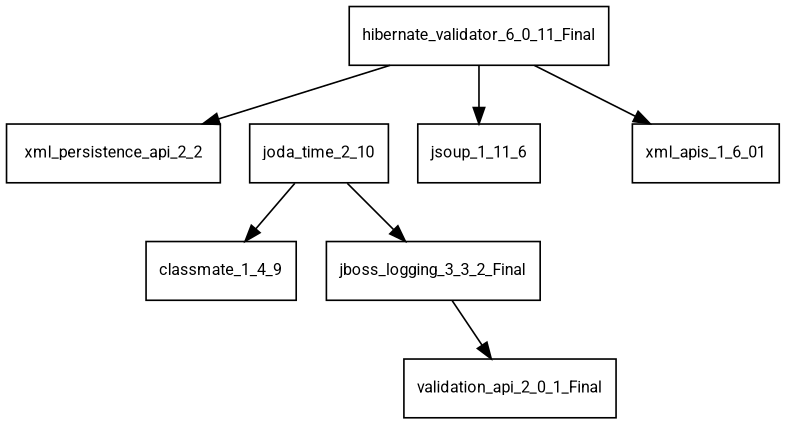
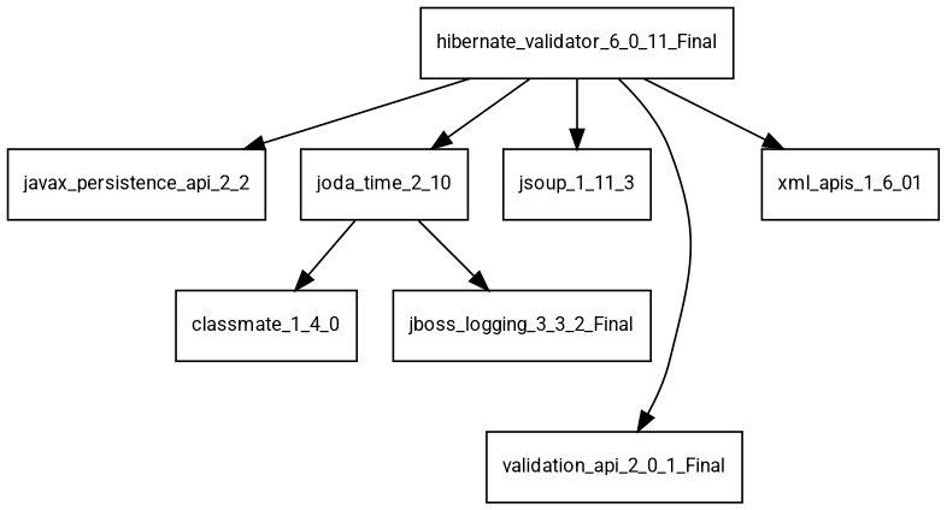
  digraph {
    fontname=Roboto
    node [fontname=Roboto fontsize=10.0 shape=box]
    edge [fontname=Roboto]
    hibernate_validator_6_0_11_Final
-   javax_persistence_api_2_2 [label=xml_persistence_api_2_2]
+   javax_persistence_api_2_2
    joda_time_2_10
-   jsoup_1_11_3 [label=jsoup_1_11_6]
+   jsoup_1_11_3
    validation_api_2_0_1_Final
    n6 [label=xml_apis_1_6_01]
-   classmate_1_4_0 [label=classmate_1_4_9]
+   classmate_1_4_0
    jboss_logging_3_3_2_Final
    hibernate_validator_6_0_11_Final -> javax_persistence_api_2_2
+   hibernate_validator_6_0_11_Final -> joda_time_2_10
    hibernate_validator_6_0_11_Final -> jsoup_1_11_3
-   jboss_logging_3_3_2_Final -> validation_api_2_0_1_Final
+   hibernate_validator_6_0_11_Final -> validation_api_2_0_1_Final
    hibernate_validator_6_0_11_Final -> n6
    joda_time_2_10 -> classmate_1_4_0
    joda_time_2_10 -> jboss_logging_3_3_2_Final
  }
